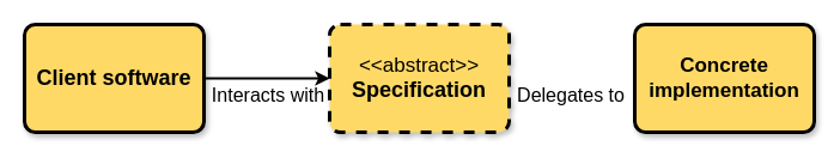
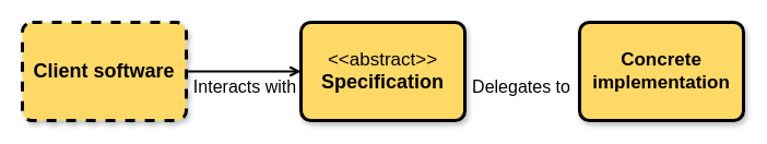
  <mxCell id="0" />
  <mxCell id="1" parent="0" />
- <mxCell id="2" value="&lt;font style=&quot;&quot;&gt;&lt;font style=&quot;font-size: 17px;&quot;&gt;&amp;lt;&amp;lt;abstract&amp;gt;&amp;gt;&lt;/font&gt;&lt;br&gt;&lt;span style=&quot;font-size: 18px;&quot;&gt;&lt;b&gt;Specification&lt;/b&gt;&lt;/span&gt;&lt;/font&gt;" style="rounded=1;arcSize=10;whiteSpace=wrap;html=1;align=center;strokeColor=#000000;strokeWidth=3;fillColor=#FFD966;perimeterSpacing=0;shadow=1;dashed=1;" vertex="1" parent="1"><mxGeometry x="275" y="20" width="150" height="90" as="geometry" /></mxCell>
- <mxCell id="3" style="edgeStyle=orthogonalEdgeStyle;rounded=0;orthogonalLoop=1;jettySize=auto;html=1;exitX=1;exitY=0.5;exitDx=0;exitDy=0;entryX=0;entryY=0.5;entryDx=0;entryDy=0;strokeWidth=2;" edge="1" parent="1" source="4" target="2"><mxGeometry relative="1" as="geometry" /></mxCell>
- <mxCell id="4" value="&lt;b style=&quot;&quot;&gt;&lt;font style=&quot;font-size: 18px;&quot;&gt;Client software&lt;/font&gt;&lt;/b&gt;" style="rounded=1;arcSize=10;whiteSpace=wrap;html=1;align=center;strokeColor=#000000;strokeWidth=3;fillColor=#FFD966;perimeterSpacing=0;shadow=1;" vertex="1" parent="1"><mxGeometry x="20" y="20" width="150" height="90" as="geometry" /></mxCell>
+ <mxCell id="2" value="&lt;font style=&quot;&quot;&gt;&lt;font style=&quot;font-size: 17px;&quot;&gt;&amp;lt;&amp;lt;abstract&amp;gt;&amp;gt;&lt;/font&gt;&lt;br&gt;&lt;span style=&quot;font-size: 18px;&quot;&gt;&lt;b&gt;Specification&lt;/b&gt;&lt;/span&gt;&lt;/font&gt;" style="rounded=1;arcSize=10;whiteSpace=wrap;html=1;align=center;strokeColor=#000000;strokeWidth=3;fillColor=#FFD966;perimeterSpacing=0;shadow=1;" vertex="1" parent="1"><mxGeometry x="275" y="20" width="150" height="90" as="geometry" /></mxCell>
+ <mxCell id="3" style="edgeStyle=orthogonalEdgeStyle;rounded=0;orthogonalLoop=1;jettySize=auto;html=1;exitX=1;exitY=0.5;exitDx=0;exitDy=0;entryX=0;entryY=0.5;entryDx=0;entryDy=0;strokeWidth=2;endArrow=open;" edge="1" parent="1" source="4" target="2"><mxGeometry relative="1" as="geometry" /></mxCell>
+ <mxCell id="4" value="&lt;b style=&quot;&quot;&gt;&lt;font style=&quot;font-size: 18px;&quot;&gt;Client software&lt;/font&gt;&lt;/b&gt;" style="rounded=1;arcSize=10;whiteSpace=wrap;html=1;align=center;strokeColor=#000000;strokeWidth=3;fillColor=#FFD966;perimeterSpacing=0;shadow=1;dashed=1;" vertex="1" parent="1"><mxGeometry x="20" y="20" width="150" height="90" as="geometry" /></mxCell>
  <mxCell id="5" value="&lt;span style=&quot;font-size: 17px;&quot;&gt;&lt;b&gt;Concrete implementation&lt;br&gt;&lt;/b&gt;&lt;/span&gt;" style="rounded=1;arcSize=10;whiteSpace=wrap;html=1;align=center;strokeColor=#000000;strokeWidth=3;fillColor=#FFD966;perimeterSpacing=0;shadow=1;" vertex="1" parent="1"><mxGeometry x="530" y="20" width="150" height="90" as="geometry" /></mxCell>
  <mxCell id="6" value="&lt;font style=&quot;font-size: 16px;&quot;&gt;Interacts with&lt;/font&gt;" style="text;html=1;strokeColor=none;fillColor=none;align=center;verticalAlign=middle;whiteSpace=wrap;rounded=0;" vertex="1" parent="1"><mxGeometry x="174" y="64" width="100" height="30" as="geometry" /></mxCell>
  <mxCell id="7" value="&lt;font style=&quot;font-size: 16px;&quot;&gt;Delegates to&lt;/font&gt;" style="text;html=1;strokeColor=none;fillColor=none;align=center;verticalAlign=middle;whiteSpace=wrap;rounded=0;" vertex="1" parent="1"><mxGeometry x="427" y="64" width="100" height="30" as="geometry" /></mxCell>
